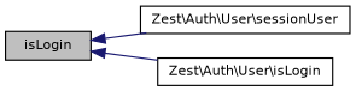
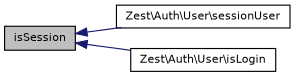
  digraph {
    rankdir=LR
    node [color=black fillcolor=white fontname=Helvetica fontsize=10 shape=record style=filled]
    edge [color=midnightblue dir=back fontname=Helvetica fontsize=10 labelfontname=Helvetica labelfontsize=10 style=solid]
-   n1 [fillcolor=grey75 fontcolor=black height=0.2 label=isLogin width=0.4]
+   n1 [fillcolor=grey75 fontcolor=black height=0.2 label=isSession width=0.4]
    n2 [height=0.2 label="Zest\\Auth\\User\\sessionUser" width=0.4]
    n3 [height=0.2 label="Zest\\Auth\\User\\isLogin" width=0.4]
    n1 -> n2
    n1 -> n3
  }
